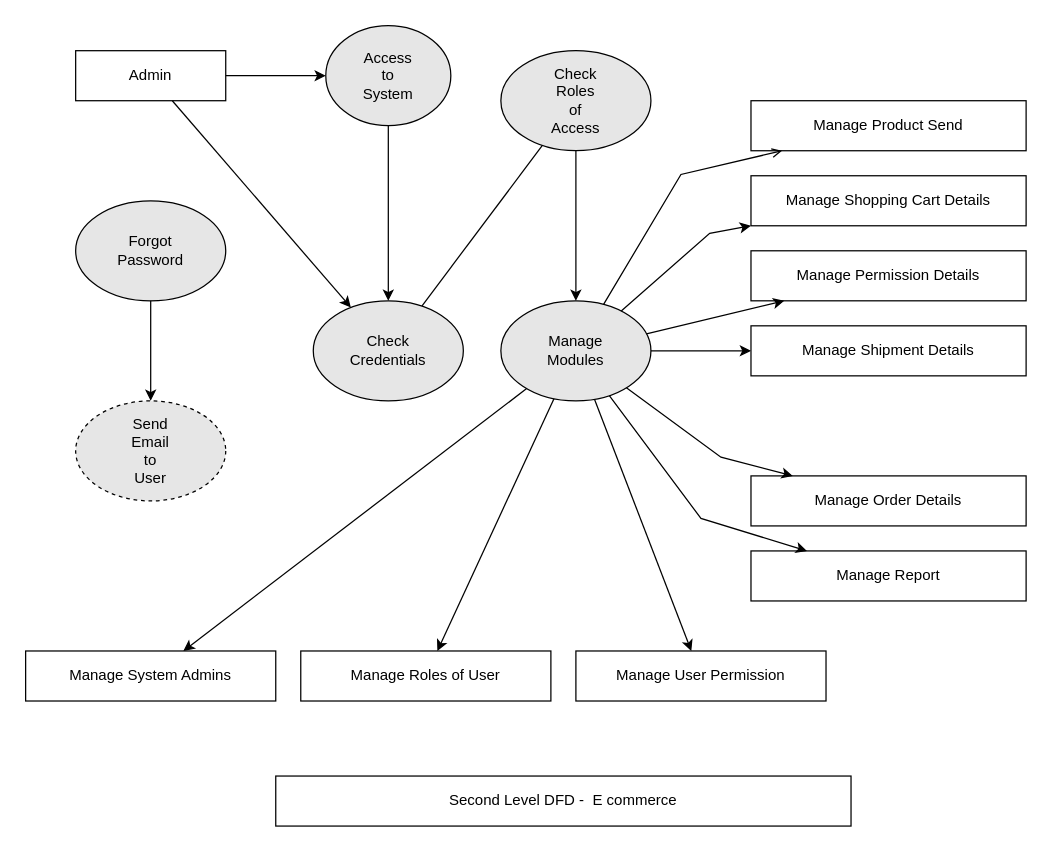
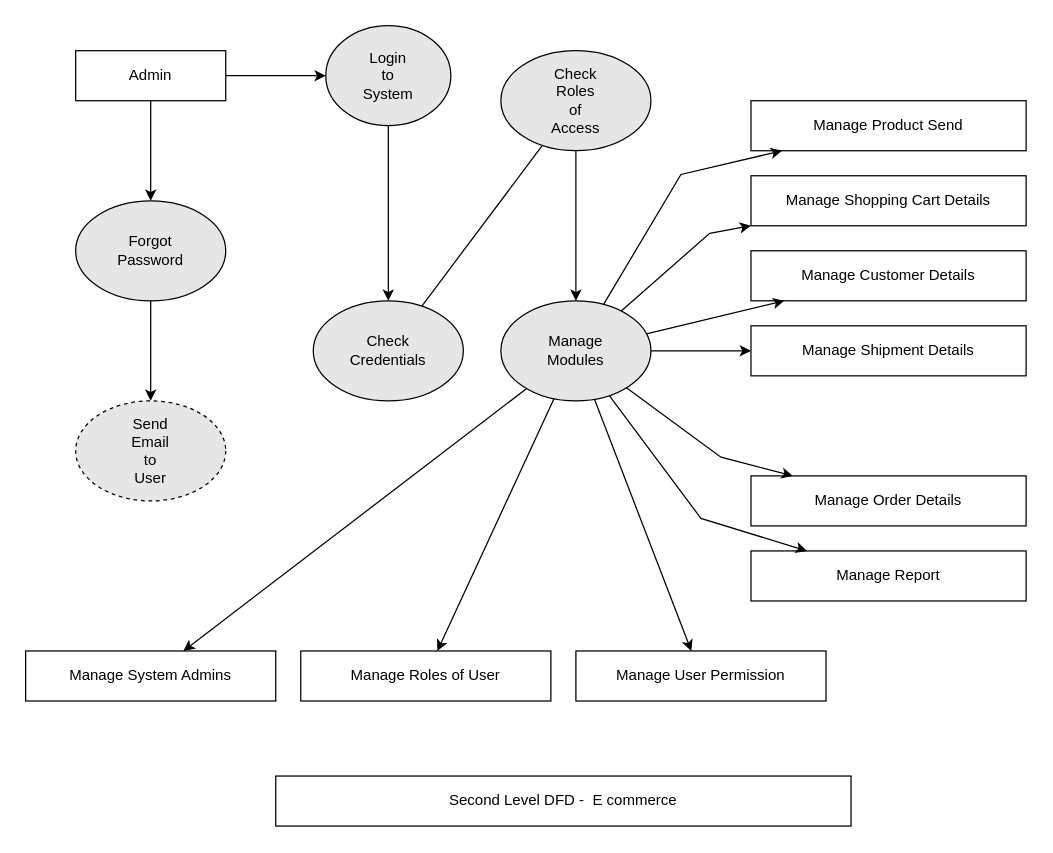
  <mxCell id="0" />
  <mxCell id="1" parent="0" />
  <mxCell id="2" value="Admin" style="shape=rectangle;whiteSpace=wrap;html=1;" parent="1" vertex="1"><mxGeometry x="60" y="40" width="120" height="40" as="geometry" /></mxCell>
- <mxCell id="3" value="Access&lt;br&gt;to&lt;br&gt;System" style="ellipse;whiteSpace=wrap;html=1;fillColor=#E6E6E6;" parent="1" vertex="1"><mxGeometry x="260" y="20" width="100" height="80" as="geometry" /></mxCell>
+ <mxCell id="3" value="Login&lt;br&gt;to&lt;br&gt;System" style="ellipse;whiteSpace=wrap;html=1;fillColor=#E6E6E6;" parent="1" vertex="1"><mxGeometry x="260" y="20" width="100" height="80" as="geometry" /></mxCell>
  <mxCell id="4" value="Forgot&lt;br&gt;Password" style="ellipse;whiteSpace=wrap;html=1;fillColor=#E6E6E6;" parent="1" vertex="1"><mxGeometry x="60" y="160" width="120" height="80" as="geometry" /></mxCell>
  <mxCell id="5" value="Check&lt;br&gt;Credentials" style="ellipse;whiteSpace=wrap;html=1;fillColor=#E6E6E6;" parent="1" vertex="1"><mxGeometry x="250" y="240" width="120" height="80" as="geometry" /></mxCell>
  <mxCell id="6" value="Send&lt;br&gt;Email&lt;br&gt;to&lt;br&gt;User" style="ellipse;whiteSpace=wrap;html=1;fillColor=#E6E6E6;dashed=1;" parent="1" vertex="1"><mxGeometry x="60" y="320" width="120" height="80" as="geometry" /></mxCell>
  <mxCell id="7" value="Check&lt;br&gt;Roles&lt;br&gt;of&lt;br&gt;Access" style="ellipse;whiteSpace=wrap;html=1;fillColor=#E6E6E6;" parent="1" vertex="1"><mxGeometry x="400" y="40" width="120" height="80" as="geometry" /></mxCell>
  <mxCell id="8" value="Manage&lt;br&gt;Modules" style="ellipse;whiteSpace=wrap;html=1;fillColor=#E6E6E6;" parent="1" vertex="1"><mxGeometry x="400" y="240" width="120" height="80" as="geometry" /></mxCell>
  <mxCell id="9" value="Manage Product Send" style="shape=rectangle;whiteSpace=wrap;html=1;" parent="1" vertex="1"><mxGeometry x="600" y="80" width="220" height="40" as="geometry" /></mxCell>
  <mxCell id="10" value="Manage Shopping Cart Details" style="shape=rectangle;whiteSpace=wrap;html=1;" parent="1" vertex="1"><mxGeometry x="600" y="140" width="220" height="40" as="geometry" /></mxCell>
- <mxCell id="11" value="Manage Permission Details" style="shape=rectangle;whiteSpace=wrap;html=1;" parent="1" vertex="1"><mxGeometry x="600" y="200" width="220" height="40" as="geometry" /></mxCell>
+ <mxCell id="11" value="Manage Customer Details" style="shape=rectangle;whiteSpace=wrap;html=1;" parent="1" vertex="1"><mxGeometry x="600" y="200" width="220" height="40" as="geometry" /></mxCell>
  <mxCell id="12" value="Manage Shipment Details" style="shape=rectangle;whiteSpace=wrap;html=1;" parent="1" vertex="1"><mxGeometry x="600" y="260" width="220" height="40" as="geometry" /></mxCell>
  <mxCell id="13" value="Manage Order Details" style="shape=rectangle;whiteSpace=wrap;html=1;" parent="1" vertex="1"><mxGeometry x="600" y="380" width="220" height="40" as="geometry" /></mxCell>
  <mxCell id="14" value="Manage Report" style="shape=rectangle;whiteSpace=wrap;html=1;" parent="1" vertex="1"><mxGeometry x="600" y="440" width="220" height="40" as="geometry" /></mxCell>
  <mxCell id="15" value="Manage User Permission" style="shape=rectangle;whiteSpace=wrap;html=1;" parent="1" vertex="1"><mxGeometry x="460" y="520" width="200" height="40" as="geometry" /></mxCell>
  <mxCell id="16" value="Manage Roles of User" style="shape=rectangle;whiteSpace=wrap;html=1;" parent="1" vertex="1"><mxGeometry x="240" y="520" width="200" height="40" as="geometry" /></mxCell>
  <mxCell id="17" value="Manage System Admins" style="shape=rectangle;whiteSpace=wrap;html=1;" parent="1" vertex="1"><mxGeometry x="20" y="520" width="200" height="40" as="geometry" /></mxCell>
  <mxCell id="18" value="Second Level DFD -&amp;nbsp; E commerce" style="shape=rectangle;whiteSpace=wrap;html=1;" parent="1" vertex="1"><mxGeometry x="220" y="620" width="460" height="40" as="geometry" /></mxCell>
  <mxCell id="19" value="" style="endArrow=classic;html=1;rounded=0;" parent="1" source="2" target="3" edge="1"><mxGeometry width="50" height="50" relative="1" as="geometry"><mxPoint x="190" y="60" as="sourcePoint" /><mxPoint x="250" y="60" as="targetPoint" /></mxGeometry></mxCell>
- <mxCell id="20" value="" style="endArrow=classic;html=1;rounded=0;" parent="1" source="2" target="5" edge="1"><mxGeometry width="50" height="50" relative="1" as="geometry"><mxPoint x="120" y="90" as="sourcePoint" /><mxPoint x="120" y="150" as="targetPoint" /></mxGeometry></mxCell>
+ <mxCell id="20" value="" style="endArrow=classic;html=1;rounded=0;" parent="1" source="2" target="4" edge="1"><mxGeometry width="50" height="50" relative="1" as="geometry"><mxPoint x="120" y="90" as="sourcePoint" /><mxPoint x="120" y="150" as="targetPoint" /></mxGeometry></mxCell>
  <mxCell id="21" value="" style="endArrow=classic;html=1;rounded=0;" parent="1" source="3" target="5" edge="1"><mxGeometry width="50" height="50" relative="1" as="geometry"><mxPoint x="310" y="110" as="sourcePoint" /><mxPoint x="310" y="230" as="targetPoint" /></mxGeometry></mxCell>
  <mxCell id="22" value="" style="endArrow=classic;html=1;rounded=0;" parent="1" source="4" target="6" edge="1"><mxGeometry width="50" height="50" relative="1" as="geometry"><mxPoint x="120" y="250" as="sourcePoint" /><mxPoint x="120" y="310" as="targetPoint" /></mxGeometry></mxCell>
  <mxCell id="23" value="" style="endArrow=none;html=1;rounded=0;" parent="1" source="5" target="7" edge="1"><mxGeometry width="50" height="50" relative="1" as="geometry"><mxPoint x="370" y="280" as="sourcePoint" /><mxPoint x="420" y="130" as="targetPoint" /></mxGeometry></mxCell>
  <mxCell id="24" value="" style="endArrow=classic;html=1;rounded=0;" parent="1" source="7" target="8" edge="1"><mxGeometry width="50" height="50" relative="1" as="geometry"><mxPoint x="460" y="130" as="sourcePoint" /><mxPoint x="460" y="230" as="targetPoint" /></mxGeometry></mxCell>
- <mxCell id="25" value="" style="endArrow=open;html=1;rounded=0;" parent="1" source="8" target="9" edge="1"><mxGeometry width="50" height="50" relative="1" as="geometry"><mxPoint x="530" y="280" as="sourcePoint" /><mxPoint x="590" y="100" as="targetPoint" /><Array as="points"><mxPoint x="544" y="139" /></Array></mxGeometry></mxCell>
+ <mxCell id="25" value="" style="endArrow=classic;html=1;rounded=0;" parent="1" source="8" target="9" edge="1"><mxGeometry width="50" height="50" relative="1" as="geometry"><mxPoint x="530" y="280" as="sourcePoint" /><mxPoint x="590" y="100" as="targetPoint" /><Array as="points"><mxPoint x="544" y="139" /></Array></mxGeometry></mxCell>
  <mxCell id="26" value="" style="endArrow=classic;html=1;rounded=0;" parent="1" source="8" target="10" edge="1"><mxGeometry width="50" height="50" relative="1" as="geometry"><mxPoint x="530" y="280" as="sourcePoint" /><mxPoint x="590" y="160" as="targetPoint" /><Array as="points"><mxPoint x="567" y="186" /></Array></mxGeometry></mxCell>
  <mxCell id="27" value="" style="endArrow=classic;html=1;rounded=0;" parent="1" source="8" target="11" edge="1"><mxGeometry width="50" height="50" relative="1" as="geometry"><mxPoint x="530" y="280" as="sourcePoint" /><mxPoint x="590" y="220" as="targetPoint" /></mxGeometry></mxCell>
  <mxCell id="28" value="" style="endArrow=classic;html=1;rounded=0;" parent="1" source="8" target="12" edge="1"><mxGeometry width="50" height="50" relative="1" as="geometry"><mxPoint x="530" y="280" as="sourcePoint" /><mxPoint x="590" y="280" as="targetPoint" /></mxGeometry></mxCell>
  <mxCell id="29" value="" style="endArrow=classic;html=1;rounded=0;" parent="1" source="8" target="13" edge="1"><mxGeometry width="50" height="50" relative="1" as="geometry"><mxPoint x="530" y="280" as="sourcePoint" /><mxPoint x="590" y="400" as="targetPoint" /><Array as="points"><mxPoint x="576" y="365" /></Array></mxGeometry></mxCell>
  <mxCell id="30" value="" style="endArrow=classic;html=1;rounded=0;" parent="1" source="8" target="14" edge="1"><mxGeometry width="50" height="50" relative="1" as="geometry"><mxPoint x="530" y="280" as="sourcePoint" /><mxPoint x="590" y="460" as="targetPoint" /><Array as="points"><mxPoint x="560" y="414" /></Array></mxGeometry></mxCell>
  <mxCell id="31" value="" style="endArrow=classic;html=1;rounded=0;" parent="1" source="8" target="15" edge="1"><mxGeometry width="50" height="50" relative="1" as="geometry"><mxPoint x="460" y="330" as="sourcePoint" /><mxPoint x="560" y="510" as="targetPoint" /></mxGeometry></mxCell>
  <mxCell id="32" value="" style="endArrow=classic;html=1;rounded=0;" parent="1" source="8" target="16" edge="1"><mxGeometry width="50" height="50" relative="1" as="geometry"><mxPoint x="450" y="330" as="sourcePoint" /><mxPoint x="340" y="510" as="targetPoint" /></mxGeometry></mxCell>
  <mxCell id="33" value="" style="endArrow=classic;html=1;rounded=0;" parent="1" source="8" target="17" edge="1"><mxGeometry width="50" height="50" relative="1" as="geometry"><mxPoint x="440" y="330" as="sourcePoint" /><mxPoint x="120" y="510" as="targetPoint" /></mxGeometry></mxCell>
